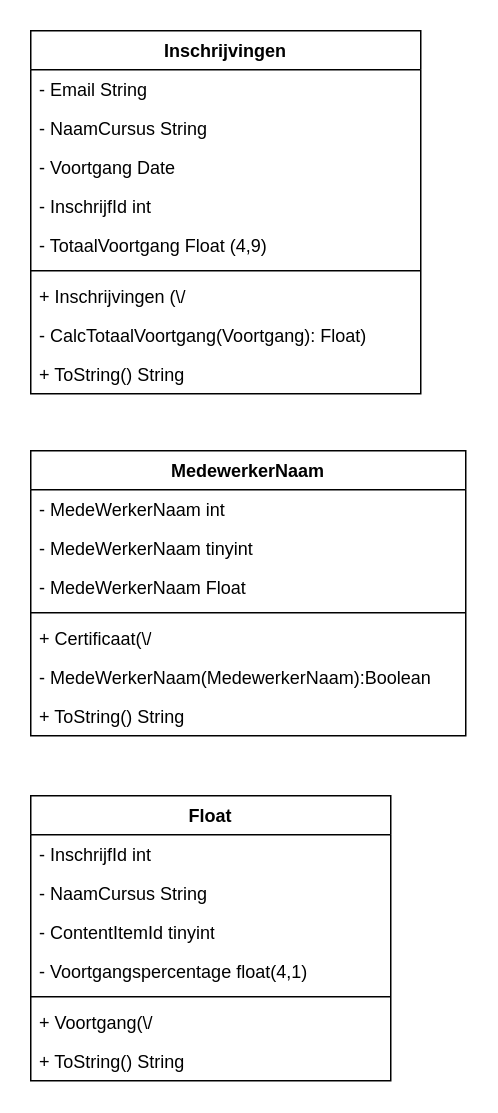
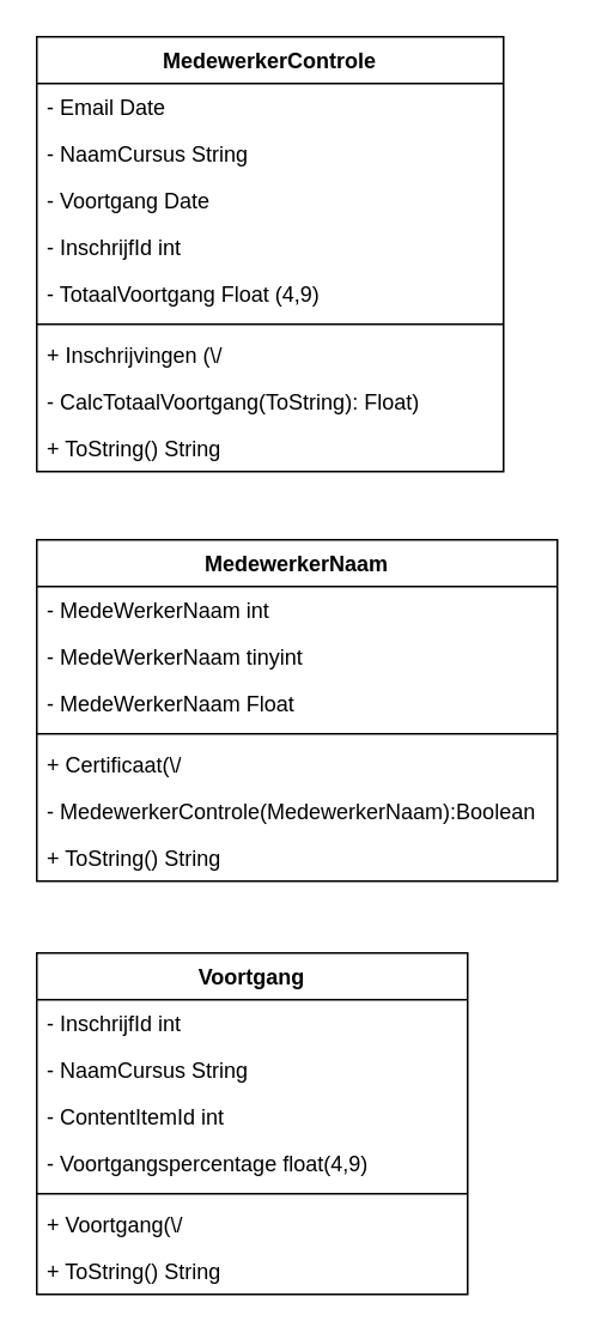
  <mxCell id="0" />
  <mxCell id="1" parent="0" />
  <mxCell id="2" value="MedewerkerNaam" style="swimlane;fontStyle=1;align=center;verticalAlign=top;childLayout=stackLayout;horizontal=1;startSize=26;horizontalStack=0;resizeParent=1;resizeParentMax=0;resizeLast=0;collapsible=1;marginBottom=0;whiteSpace=wrap;html=1;" vertex="1" parent="1"><mxGeometry x="20" y="300" width="290" height="190" as="geometry" /></mxCell>
  <mxCell id="3" value="- MedeWerkerNaam int" style="text;strokeColor=none;fillColor=none;align=left;verticalAlign=top;spacingLeft=4;spacingRight=4;overflow=hidden;rotatable=0;points=[[0,0.5],[1,0.5]];portConstraint=eastwest;whiteSpace=wrap;html=1;" vertex="1" parent="2"><mxGeometry y="26" width="290" height="26" as="geometry" /></mxCell>
  <mxCell id="4" value="- MedeWerkerNaam tinyint" style="text;strokeColor=none;fillColor=none;align=left;verticalAlign=top;spacingLeft=4;spacingRight=4;overflow=hidden;rotatable=0;points=[[0,0.5],[1,0.5]];portConstraint=eastwest;whiteSpace=wrap;html=1;" vertex="1" parent="2"><mxGeometry y="52" width="290" height="26" as="geometry" /></mxCell>
  <mxCell id="5" value="- MedeWerkerNaam Float" style="text;strokeColor=none;fillColor=none;align=left;verticalAlign=top;spacingLeft=4;spacingRight=4;overflow=hidden;rotatable=0;points=[[0,0.5],[1,0.5]];portConstraint=eastwest;whiteSpace=wrap;html=1;" vertex="1" parent="2"><mxGeometry y="78" width="290" height="26" as="geometry" /></mxCell>
  <mxCell id="6" value="" style="line;strokeWidth=1;fillColor=none;align=left;verticalAlign=middle;spacingTop=-1;spacingLeft=3;spacingRight=3;rotatable=0;labelPosition=right;points=[];portConstraint=eastwest;strokeColor=inherit;" vertex="1" parent="2"><mxGeometry y="104" width="290" height="8" as="geometry" /></mxCell>
  <mxCell id="7" value="+ Certificaat(\/" style="text;strokeColor=none;fillColor=none;align=left;verticalAlign=top;spacingLeft=4;spacingRight=4;overflow=hidden;rotatable=0;points=[[0,0.5],[1,0.5]];portConstraint=eastwest;whiteSpace=wrap;html=1;" vertex="1" parent="2"><mxGeometry y="112" width="290" height="26" as="geometry" /></mxCell>
- <mxCell id="8" value="- MedeWerkerNaam(MedewerkerNaam):Boolean" style="text;strokeColor=none;fillColor=none;align=left;verticalAlign=top;spacingLeft=4;spacingRight=4;overflow=hidden;rotatable=0;points=[[0,0.5],[1,0.5]];portConstraint=eastwest;whiteSpace=wrap;html=1;" vertex="1" parent="2"><mxGeometry y="138" width="290" height="26" as="geometry" /></mxCell>
+ <mxCell id="8" value="- MedewerkerControle(MedewerkerNaam):Boolean" style="text;strokeColor=none;fillColor=none;align=left;verticalAlign=top;spacingLeft=4;spacingRight=4;overflow=hidden;rotatable=0;points=[[0,0.5],[1,0.5]];portConstraint=eastwest;whiteSpace=wrap;html=1;" vertex="1" parent="2"><mxGeometry y="138" width="290" height="26" as="geometry" /></mxCell>
  <mxCell id="9" value="+ ToString() String" style="text;strokeColor=none;fillColor=none;align=left;verticalAlign=top;spacingLeft=4;spacingRight=4;overflow=hidden;rotatable=0;points=[[0,0.5],[1,0.5]];portConstraint=eastwest;whiteSpace=wrap;html=1;" vertex="1" parent="2"><mxGeometry y="164" width="290" height="26" as="geometry" /></mxCell>
- <mxCell id="10" value="Inschrijvingen" style="swimlane;fontStyle=1;align=center;verticalAlign=top;childLayout=stackLayout;horizontal=1;startSize=26;horizontalStack=0;resizeParent=1;resizeParentMax=0;resizeLast=0;collapsible=1;marginBottom=0;whiteSpace=wrap;html=1;" vertex="1" parent="1"><mxGeometry x="20" y="20" width="260" height="242" as="geometry" /></mxCell>
- <mxCell id="11" value="- Email String" style="text;strokeColor=none;fillColor=none;align=left;verticalAlign=top;spacingLeft=4;spacingRight=4;overflow=hidden;rotatable=0;points=[[0,0.5],[1,0.5]];portConstraint=eastwest;whiteSpace=wrap;html=1;" vertex="1" parent="10"><mxGeometry y="26" width="260" height="26" as="geometry" /></mxCell>
+ <mxCell id="10" value="MedewerkerControle" style="swimlane;fontStyle=1;align=center;verticalAlign=top;childLayout=stackLayout;horizontal=1;startSize=26;horizontalStack=0;resizeParent=1;resizeParentMax=0;resizeLast=0;collapsible=1;marginBottom=0;whiteSpace=wrap;html=1;" vertex="1" parent="1"><mxGeometry x="20" y="20" width="260" height="242" as="geometry" /></mxCell>
+ <mxCell id="11" value="- Email Date" style="text;strokeColor=none;fillColor=none;align=left;verticalAlign=top;spacingLeft=4;spacingRight=4;overflow=hidden;rotatable=0;points=[[0,0.5],[1,0.5]];portConstraint=eastwest;whiteSpace=wrap;html=1;" vertex="1" parent="10"><mxGeometry y="26" width="260" height="26" as="geometry" /></mxCell>
  <mxCell id="12" value="- NaamCursus String" style="text;strokeColor=none;fillColor=none;align=left;verticalAlign=top;spacingLeft=4;spacingRight=4;overflow=hidden;rotatable=0;points=[[0,0.5],[1,0.5]];portConstraint=eastwest;whiteSpace=wrap;html=1;" vertex="1" parent="10"><mxGeometry y="52" width="260" height="26" as="geometry" /></mxCell>
  <mxCell id="13" value="- Voortgang Date" style="text;strokeColor=none;fillColor=none;align=left;verticalAlign=top;spacingLeft=4;spacingRight=4;overflow=hidden;rotatable=0;points=[[0,0.5],[1,0.5]];portConstraint=eastwest;whiteSpace=wrap;html=1;" vertex="1" parent="10"><mxGeometry y="78" width="260" height="26" as="geometry" /></mxCell>
  <mxCell id="14" value="- InschrijfId int&amp;nbsp;" style="text;strokeColor=none;fillColor=none;align=left;verticalAlign=top;spacingLeft=4;spacingRight=4;overflow=hidden;rotatable=0;points=[[0,0.5],[1,0.5]];portConstraint=eastwest;whiteSpace=wrap;html=1;" vertex="1" parent="10"><mxGeometry y="104" width="260" height="26" as="geometry" /></mxCell>
  <mxCell id="15" value="- TotaalVoortgang Float (4,9)" style="text;strokeColor=none;fillColor=none;align=left;verticalAlign=top;spacingLeft=4;spacingRight=4;overflow=hidden;rotatable=0;points=[[0,0.5],[1,0.5]];portConstraint=eastwest;whiteSpace=wrap;html=1;" vertex="1" parent="10"><mxGeometry y="130" width="260" height="26" as="geometry" /></mxCell>
  <mxCell id="16" value="" style="line;strokeWidth=1;fillColor=none;align=left;verticalAlign=middle;spacingTop=-1;spacingLeft=3;spacingRight=3;rotatable=0;labelPosition=right;points=[];portConstraint=eastwest;strokeColor=inherit;" vertex="1" parent="10"><mxGeometry y="156" width="260" height="8" as="geometry" /></mxCell>
  <mxCell id="17" value="+ Inschrijvingen (\/" style="text;strokeColor=none;fillColor=none;align=left;verticalAlign=top;spacingLeft=4;spacingRight=4;overflow=hidden;rotatable=0;points=[[0,0.5],[1,0.5]];portConstraint=eastwest;whiteSpace=wrap;html=1;" vertex="1" parent="10"><mxGeometry y="164" width="260" height="26" as="geometry" /></mxCell>
- <mxCell id="18" value="- CalcTotaalVoortgang(Voortgang): Float)" style="text;strokeColor=none;fillColor=none;align=left;verticalAlign=top;spacingLeft=4;spacingRight=4;overflow=hidden;rotatable=0;points=[[0,0.5],[1,0.5]];portConstraint=eastwest;whiteSpace=wrap;html=1;" vertex="1" parent="10"><mxGeometry y="190" width="260" height="26" as="geometry" /></mxCell>
+ <mxCell id="18" value="- CalcTotaalVoortgang(ToString): Float)" style="text;strokeColor=none;fillColor=none;align=left;verticalAlign=top;spacingLeft=4;spacingRight=4;overflow=hidden;rotatable=0;points=[[0,0.5],[1,0.5]];portConstraint=eastwest;whiteSpace=wrap;html=1;" vertex="1" parent="10"><mxGeometry y="190" width="260" height="26" as="geometry" /></mxCell>
  <mxCell id="19" value="+ ToString() String" style="text;strokeColor=none;fillColor=none;align=left;verticalAlign=top;spacingLeft=4;spacingRight=4;overflow=hidden;rotatable=0;points=[[0,0.5],[1,0.5]];portConstraint=eastwest;whiteSpace=wrap;html=1;" vertex="1" parent="10"><mxGeometry y="216" width="260" height="26" as="geometry" /></mxCell>
- <mxCell id="20" value="Float" style="swimlane;fontStyle=1;align=center;verticalAlign=top;childLayout=stackLayout;horizontal=1;startSize=26;horizontalStack=0;resizeParent=1;resizeParentMax=0;resizeLast=0;collapsible=1;marginBottom=0;whiteSpace=wrap;html=1;" vertex="1" parent="1"><mxGeometry x="20" y="530" width="240" height="190" as="geometry" /></mxCell>
+ <mxCell id="20" value="Voortgang" style="swimlane;fontStyle=1;align=center;verticalAlign=top;childLayout=stackLayout;horizontal=1;startSize=26;horizontalStack=0;resizeParent=1;resizeParentMax=0;resizeLast=0;collapsible=1;marginBottom=0;whiteSpace=wrap;html=1;" vertex="1" parent="1"><mxGeometry x="20" y="530" width="240" height="190" as="geometry" /></mxCell>
  <mxCell id="21" value="- InschrijfId int" style="text;strokeColor=none;fillColor=none;align=left;verticalAlign=top;spacingLeft=4;spacingRight=4;overflow=hidden;rotatable=0;points=[[0,0.5],[1,0.5]];portConstraint=eastwest;whiteSpace=wrap;html=1;" vertex="1" parent="20"><mxGeometry y="26" width="240" height="26" as="geometry" /></mxCell>
  <mxCell id="22" value="- NaamCursus String" style="text;strokeColor=none;fillColor=none;align=left;verticalAlign=top;spacingLeft=4;spacingRight=4;overflow=hidden;rotatable=0;points=[[0,0.5],[1,0.5]];portConstraint=eastwest;whiteSpace=wrap;html=1;" vertex="1" parent="20"><mxGeometry y="52" width="240" height="26" as="geometry" /></mxCell>
- <mxCell id="23" value="- ContentItemId tinyint" style="text;strokeColor=none;fillColor=none;align=left;verticalAlign=top;spacingLeft=4;spacingRight=4;overflow=hidden;rotatable=0;points=[[0,0.5],[1,0.5]];portConstraint=eastwest;whiteSpace=wrap;html=1;" vertex="1" parent="20"><mxGeometry y="78" width="240" height="26" as="geometry" /></mxCell>
- <mxCell id="24" value="- Voortgangspercentage float(4,1)" style="text;strokeColor=none;fillColor=none;align=left;verticalAlign=top;spacingLeft=4;spacingRight=4;overflow=hidden;rotatable=0;points=[[0,0.5],[1,0.5]];portConstraint=eastwest;whiteSpace=wrap;html=1;" vertex="1" parent="20"><mxGeometry y="104" width="240" height="26" as="geometry" /></mxCell>
+ <mxCell id="23" value="- ContentItemId int" style="text;strokeColor=none;fillColor=none;align=left;verticalAlign=top;spacingLeft=4;spacingRight=4;overflow=hidden;rotatable=0;points=[[0,0.5],[1,0.5]];portConstraint=eastwest;whiteSpace=wrap;html=1;" vertex="1" parent="20"><mxGeometry y="78" width="240" height="26" as="geometry" /></mxCell>
+ <mxCell id="24" value="- Voortgangspercentage float(4,9)" style="text;strokeColor=none;fillColor=none;align=left;verticalAlign=top;spacingLeft=4;spacingRight=4;overflow=hidden;rotatable=0;points=[[0,0.5],[1,0.5]];portConstraint=eastwest;whiteSpace=wrap;html=1;" vertex="1" parent="20"><mxGeometry y="104" width="240" height="26" as="geometry" /></mxCell>
  <mxCell id="25" value="" style="line;strokeWidth=1;fillColor=none;align=left;verticalAlign=middle;spacingTop=-1;spacingLeft=3;spacingRight=3;rotatable=0;labelPosition=right;points=[];portConstraint=eastwest;strokeColor=inherit;" vertex="1" parent="20"><mxGeometry y="130" width="240" height="8" as="geometry" /></mxCell>
  <mxCell id="26" value="+ Voortgang(\/" style="text;strokeColor=none;fillColor=none;align=left;verticalAlign=top;spacingLeft=4;spacingRight=4;overflow=hidden;rotatable=0;points=[[0,0.5],[1,0.5]];portConstraint=eastwest;whiteSpace=wrap;html=1;" vertex="1" parent="20"><mxGeometry y="138" width="240" height="26" as="geometry" /></mxCell>
  <mxCell id="27" value="+ ToString() String" style="text;strokeColor=none;fillColor=none;align=left;verticalAlign=top;spacingLeft=4;spacingRight=4;overflow=hidden;rotatable=0;points=[[0,0.5],[1,0.5]];portConstraint=eastwest;whiteSpace=wrap;html=1;" vertex="1" parent="20"><mxGeometry y="164" width="240" height="26" as="geometry" /></mxCell>
